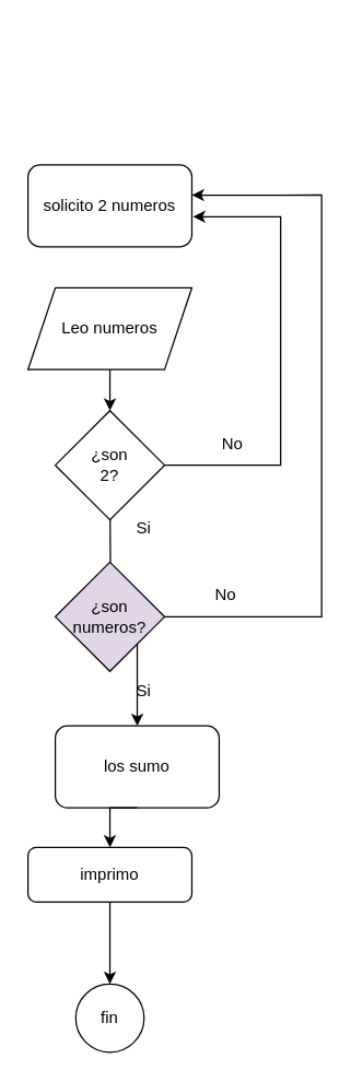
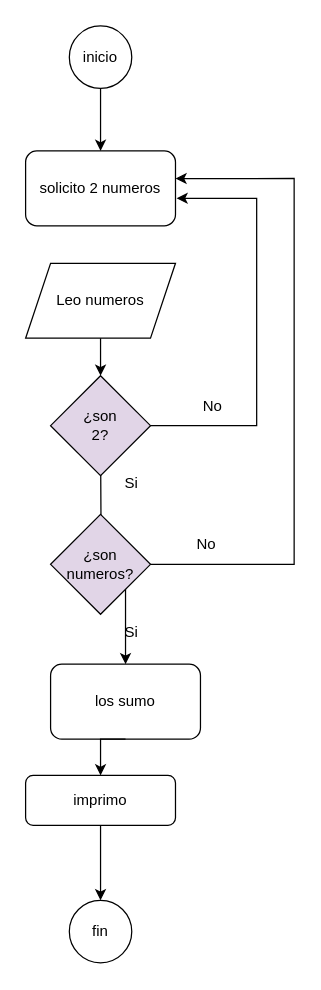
  <mxCell id="0" />
  <mxCell id="1" parent="0" />
+ <mxCell id="2" style="edgeStyle=orthogonalEdgeStyle;rounded=0;orthogonalLoop=1;jettySize=auto;html=1;entryX=0.5;entryY=0;entryDx=0;entryDy=0;" edge="1" parent="1" source="3" target="4"><mxGeometry relative="1" as="geometry" /></mxCell>
+ <mxCell id="3" value="inicio" style="ellipse;whiteSpace=wrap;html=1;aspect=fixed;" vertex="1" parent="1"><mxGeometry x="55" y="20" width="50" height="50" as="geometry" /></mxCell>
  <mxCell id="4" value="solicito 2 numeros" style="rounded=1;whiteSpace=wrap;html=1;" vertex="1" parent="1"><mxGeometry x="20" y="120" width="120" height="60" as="geometry" /></mxCell>
  <mxCell id="5" style="edgeStyle=orthogonalEdgeStyle;rounded=0;orthogonalLoop=1;jettySize=auto;html=1;entryX=0.5;entryY=0;entryDx=0;entryDy=0;" edge="1" parent="1" target="8"><mxGeometry relative="1" as="geometry"><mxPoint x="80" y="351" as="sourcePoint" /></mxGeometry></mxCell>
- <mxCell id="6" value="¿son&lt;div&gt;2?&lt;/div&gt;" style="rhombus;whiteSpace=wrap;html=1;" vertex="1" parent="1"><mxGeometry x="40" y="300" width="80" height="80" as="geometry" /></mxCell>
+ <mxCell id="6" value="¿son&lt;div&gt;2?&lt;/div&gt;" style="rhombus;whiteSpace=wrap;html=1;fillColor=#e1d5e7;" vertex="1" parent="1"><mxGeometry x="40" y="300" width="80" height="80" as="geometry" /></mxCell>
  <mxCell id="7" style="edgeStyle=orthogonalEdgeStyle;rounded=0;orthogonalLoop=1;jettySize=auto;html=1;exitX=0.5;exitY=1;exitDx=0;exitDy=0;entryX=0.5;entryY=0;entryDx=0;entryDy=0;" edge="1" parent="1" source="20" target="9"><mxGeometry relative="1" as="geometry" /></mxCell>
  <mxCell id="8" value="los sumo" style="rounded=1;whiteSpace=wrap;html=1;" vertex="1" parent="1"><mxGeometry x="40" y="531" width="120" height="60" as="geometry" /></mxCell>
  <mxCell id="9" value="fin" style="ellipse;whiteSpace=wrap;html=1;aspect=fixed;" vertex="1" parent="1"><mxGeometry x="55" y="720" width="50" height="50" as="geometry" /></mxCell>
  <mxCell id="10" value="¿son&lt;div&gt;numeros?&lt;/div&gt;" style="rhombus;whiteSpace=wrap;html=1;fillColor=#e1d5e7;" vertex="1" parent="1"><mxGeometry x="40" y="411" width="80" height="80" as="geometry" /></mxCell>
  <mxCell id="11" value="Si" style="text;html=1;align=center;verticalAlign=middle;whiteSpace=wrap;rounded=0;" vertex="1" parent="1"><mxGeometry x="75" y="371" width="60" height="30" as="geometry" /></mxCell>
  <mxCell id="12" value="Si" style="text;html=1;align=center;verticalAlign=middle;whiteSpace=wrap;rounded=0;" vertex="1" parent="1"><mxGeometry x="75" y="491" width="60" height="30" as="geometry" /></mxCell>
  <mxCell id="13" style="edgeStyle=orthogonalEdgeStyle;rounded=0;orthogonalLoop=1;jettySize=auto;html=1;entryX=1;entryY=0.369;entryDx=0;entryDy=0;entryPerimeter=0;" edge="1" parent="1" source="10" target="4"><mxGeometry relative="1" as="geometry"><Array as="points"><mxPoint x="235" y="451" /><mxPoint x="235" y="142" /></Array></mxGeometry></mxCell>
  <mxCell id="14" style="edgeStyle=orthogonalEdgeStyle;rounded=0;orthogonalLoop=1;jettySize=auto;html=1;entryX=1.007;entryY=0.633;entryDx=0;entryDy=0;entryPerimeter=0;" edge="1" parent="1" source="6" target="4"><mxGeometry relative="1" as="geometry"><Array as="points"><mxPoint x="205" y="340" /><mxPoint x="205" y="158" /></Array></mxGeometry></mxCell>
  <mxCell id="15" value="No" style="text;html=1;align=center;verticalAlign=middle;whiteSpace=wrap;rounded=0;" vertex="1" parent="1"><mxGeometry x="140" y="310" width="60" height="30" as="geometry" /></mxCell>
  <mxCell id="16" value="No" style="text;html=1;align=center;verticalAlign=middle;whiteSpace=wrap;rounded=0;" vertex="1" parent="1"><mxGeometry x="135" y="420" width="60" height="30" as="geometry" /></mxCell>
  <mxCell id="17" value="Leo numeros" style="shape=parallelogram;perimeter=parallelogramPerimeter;whiteSpace=wrap;html=1;fixedSize=1;" vertex="1" parent="1"><mxGeometry x="20" y="210" width="120" height="60" as="geometry" /></mxCell>
  <mxCell id="18" value="" style="edgeStyle=orthogonalEdgeStyle;rounded=0;orthogonalLoop=1;jettySize=auto;html=1;entryX=0.5;entryY=0;entryDx=0;entryDy=0;" edge="1" parent="1" source="17" target="6"><mxGeometry relative="1" as="geometry"><mxPoint x="80" y="270" as="sourcePoint" /><mxPoint x="80" y="320" as="targetPoint" /></mxGeometry></mxCell>
  <mxCell id="19" value="" style="edgeStyle=orthogonalEdgeStyle;rounded=0;orthogonalLoop=1;jettySize=auto;html=1;exitX=0.5;exitY=1;exitDx=0;exitDy=0;entryX=0.5;entryY=0;entryDx=0;entryDy=0;" edge="1" parent="1" source="8" target="20"><mxGeometry relative="1" as="geometry"><mxPoint x="80" y="591" as="sourcePoint" /><mxPoint x="80" y="720" as="targetPoint" /></mxGeometry></mxCell>
  <mxCell id="20" value="imprimo" style="rounded=1;whiteSpace=wrap;html=1;" vertex="1" parent="1"><mxGeometry x="20" y="620" width="120" height="40" as="geometry" /></mxCell>
